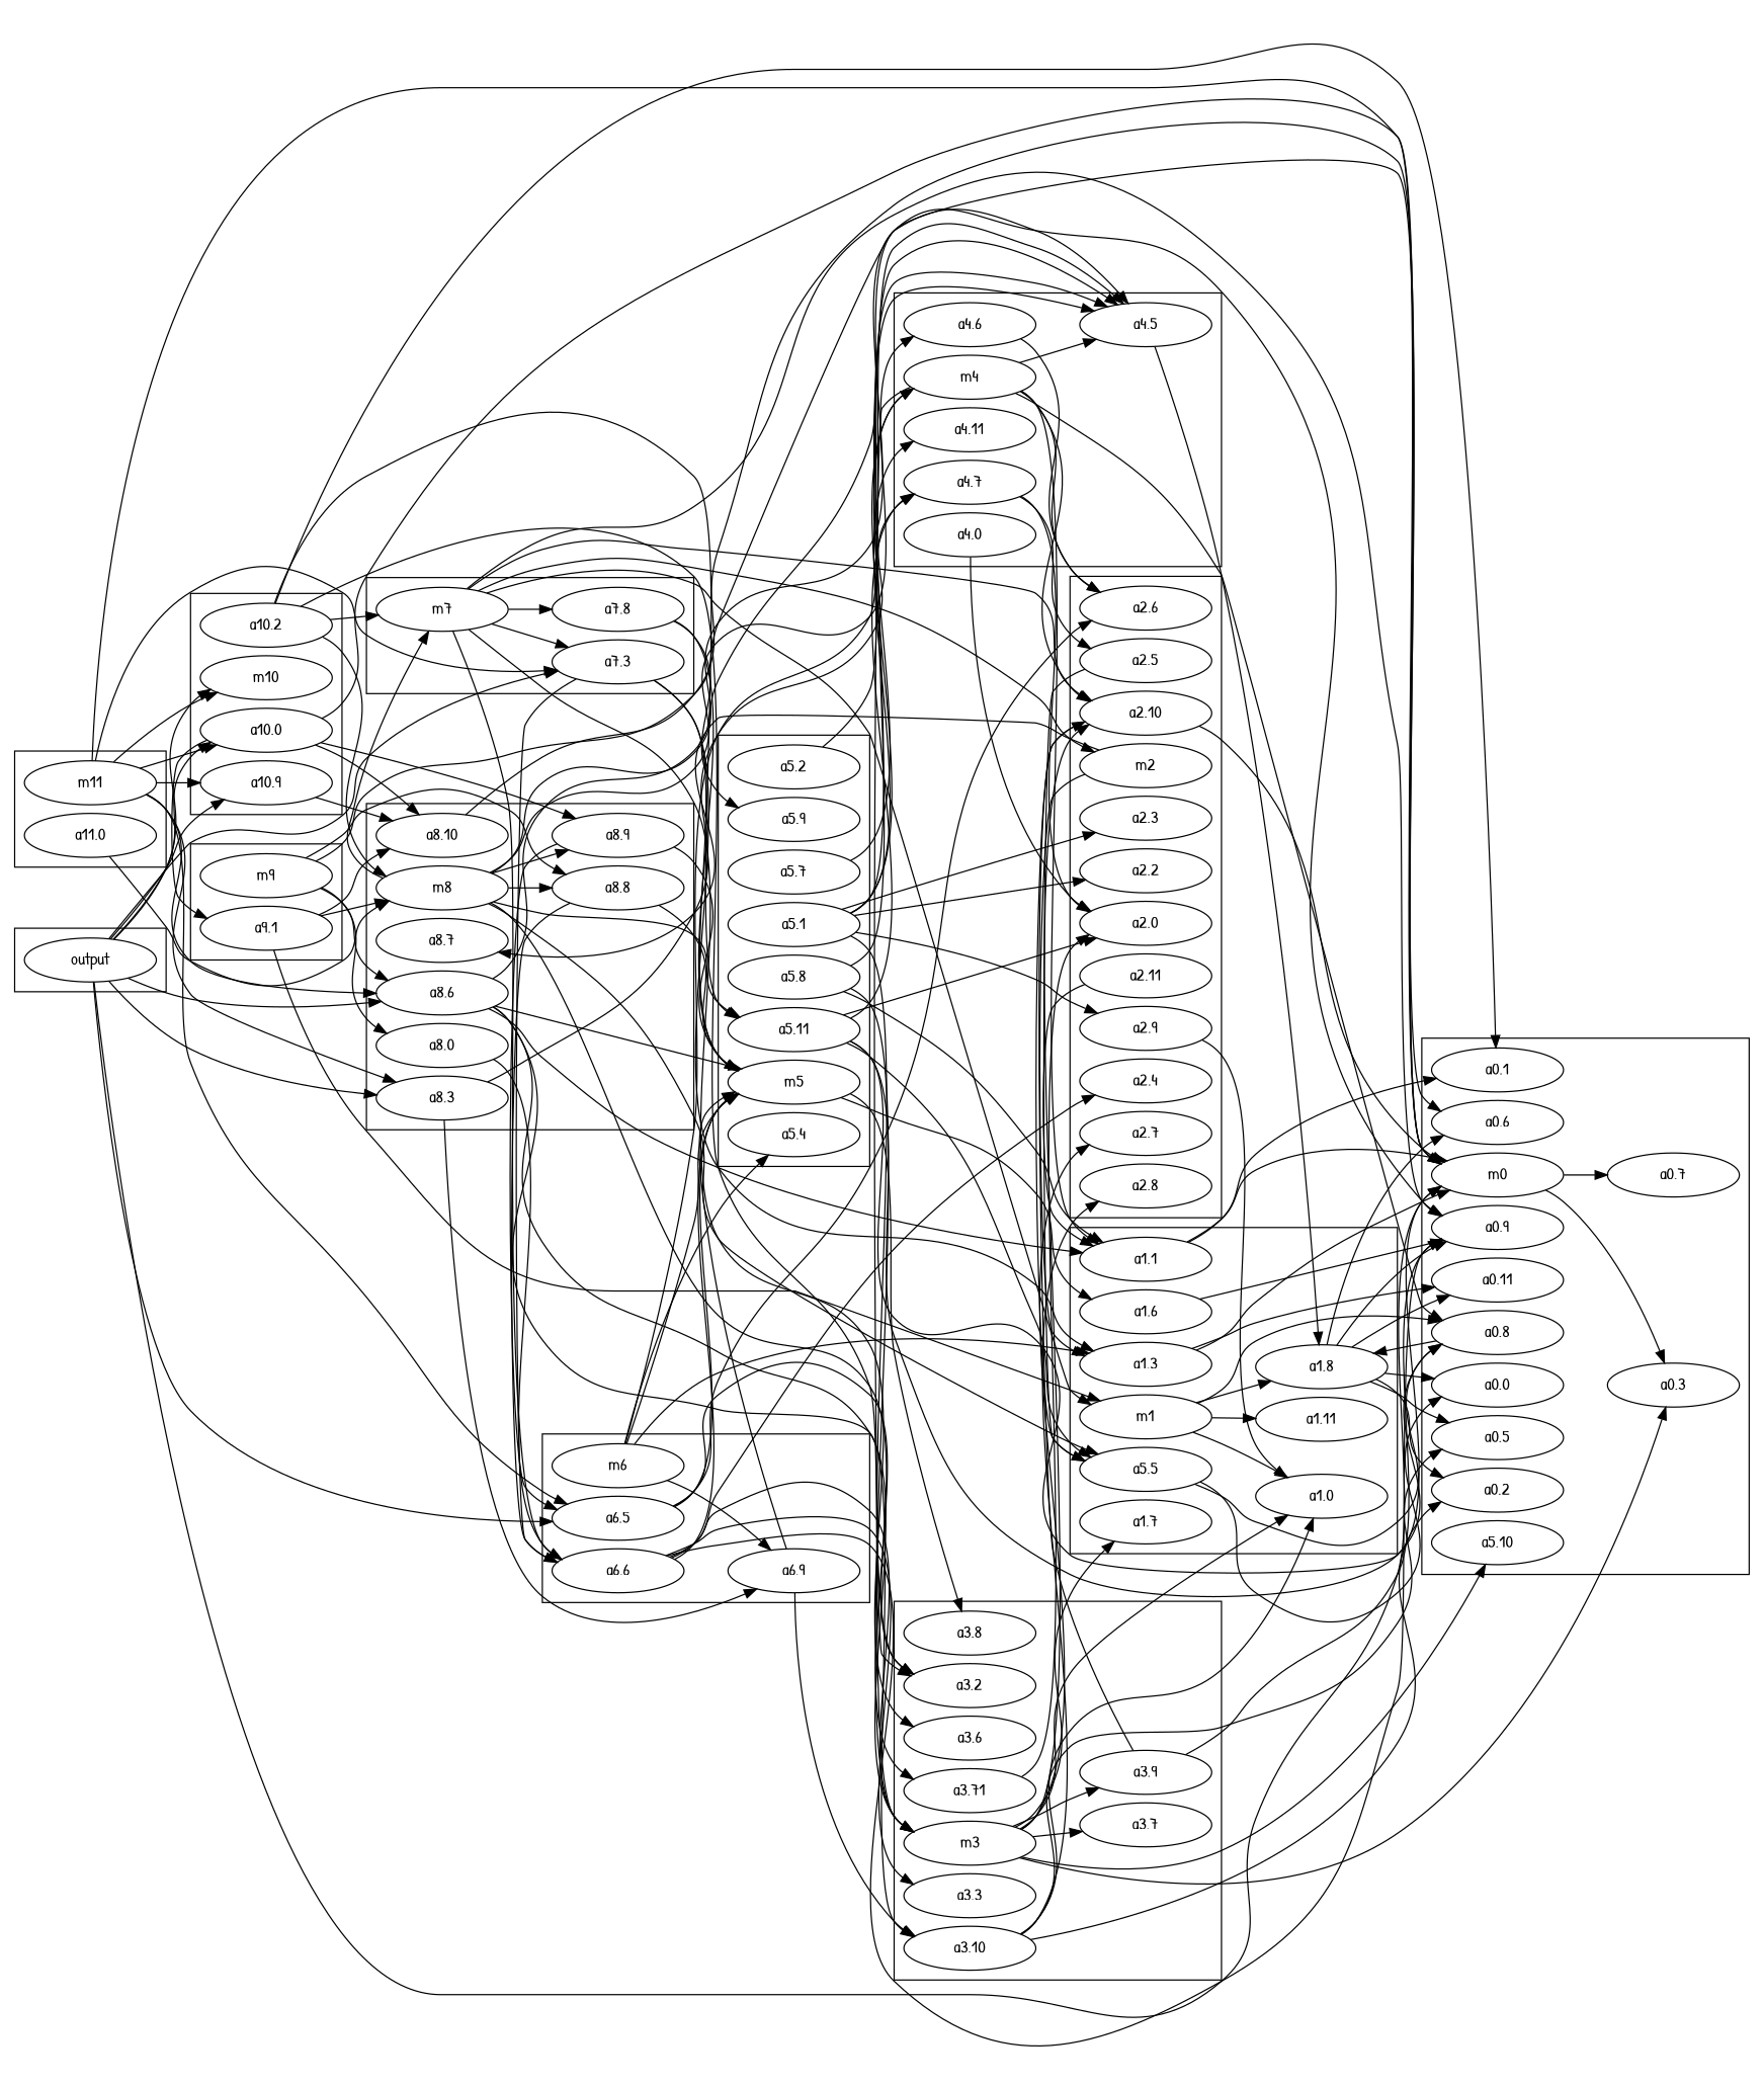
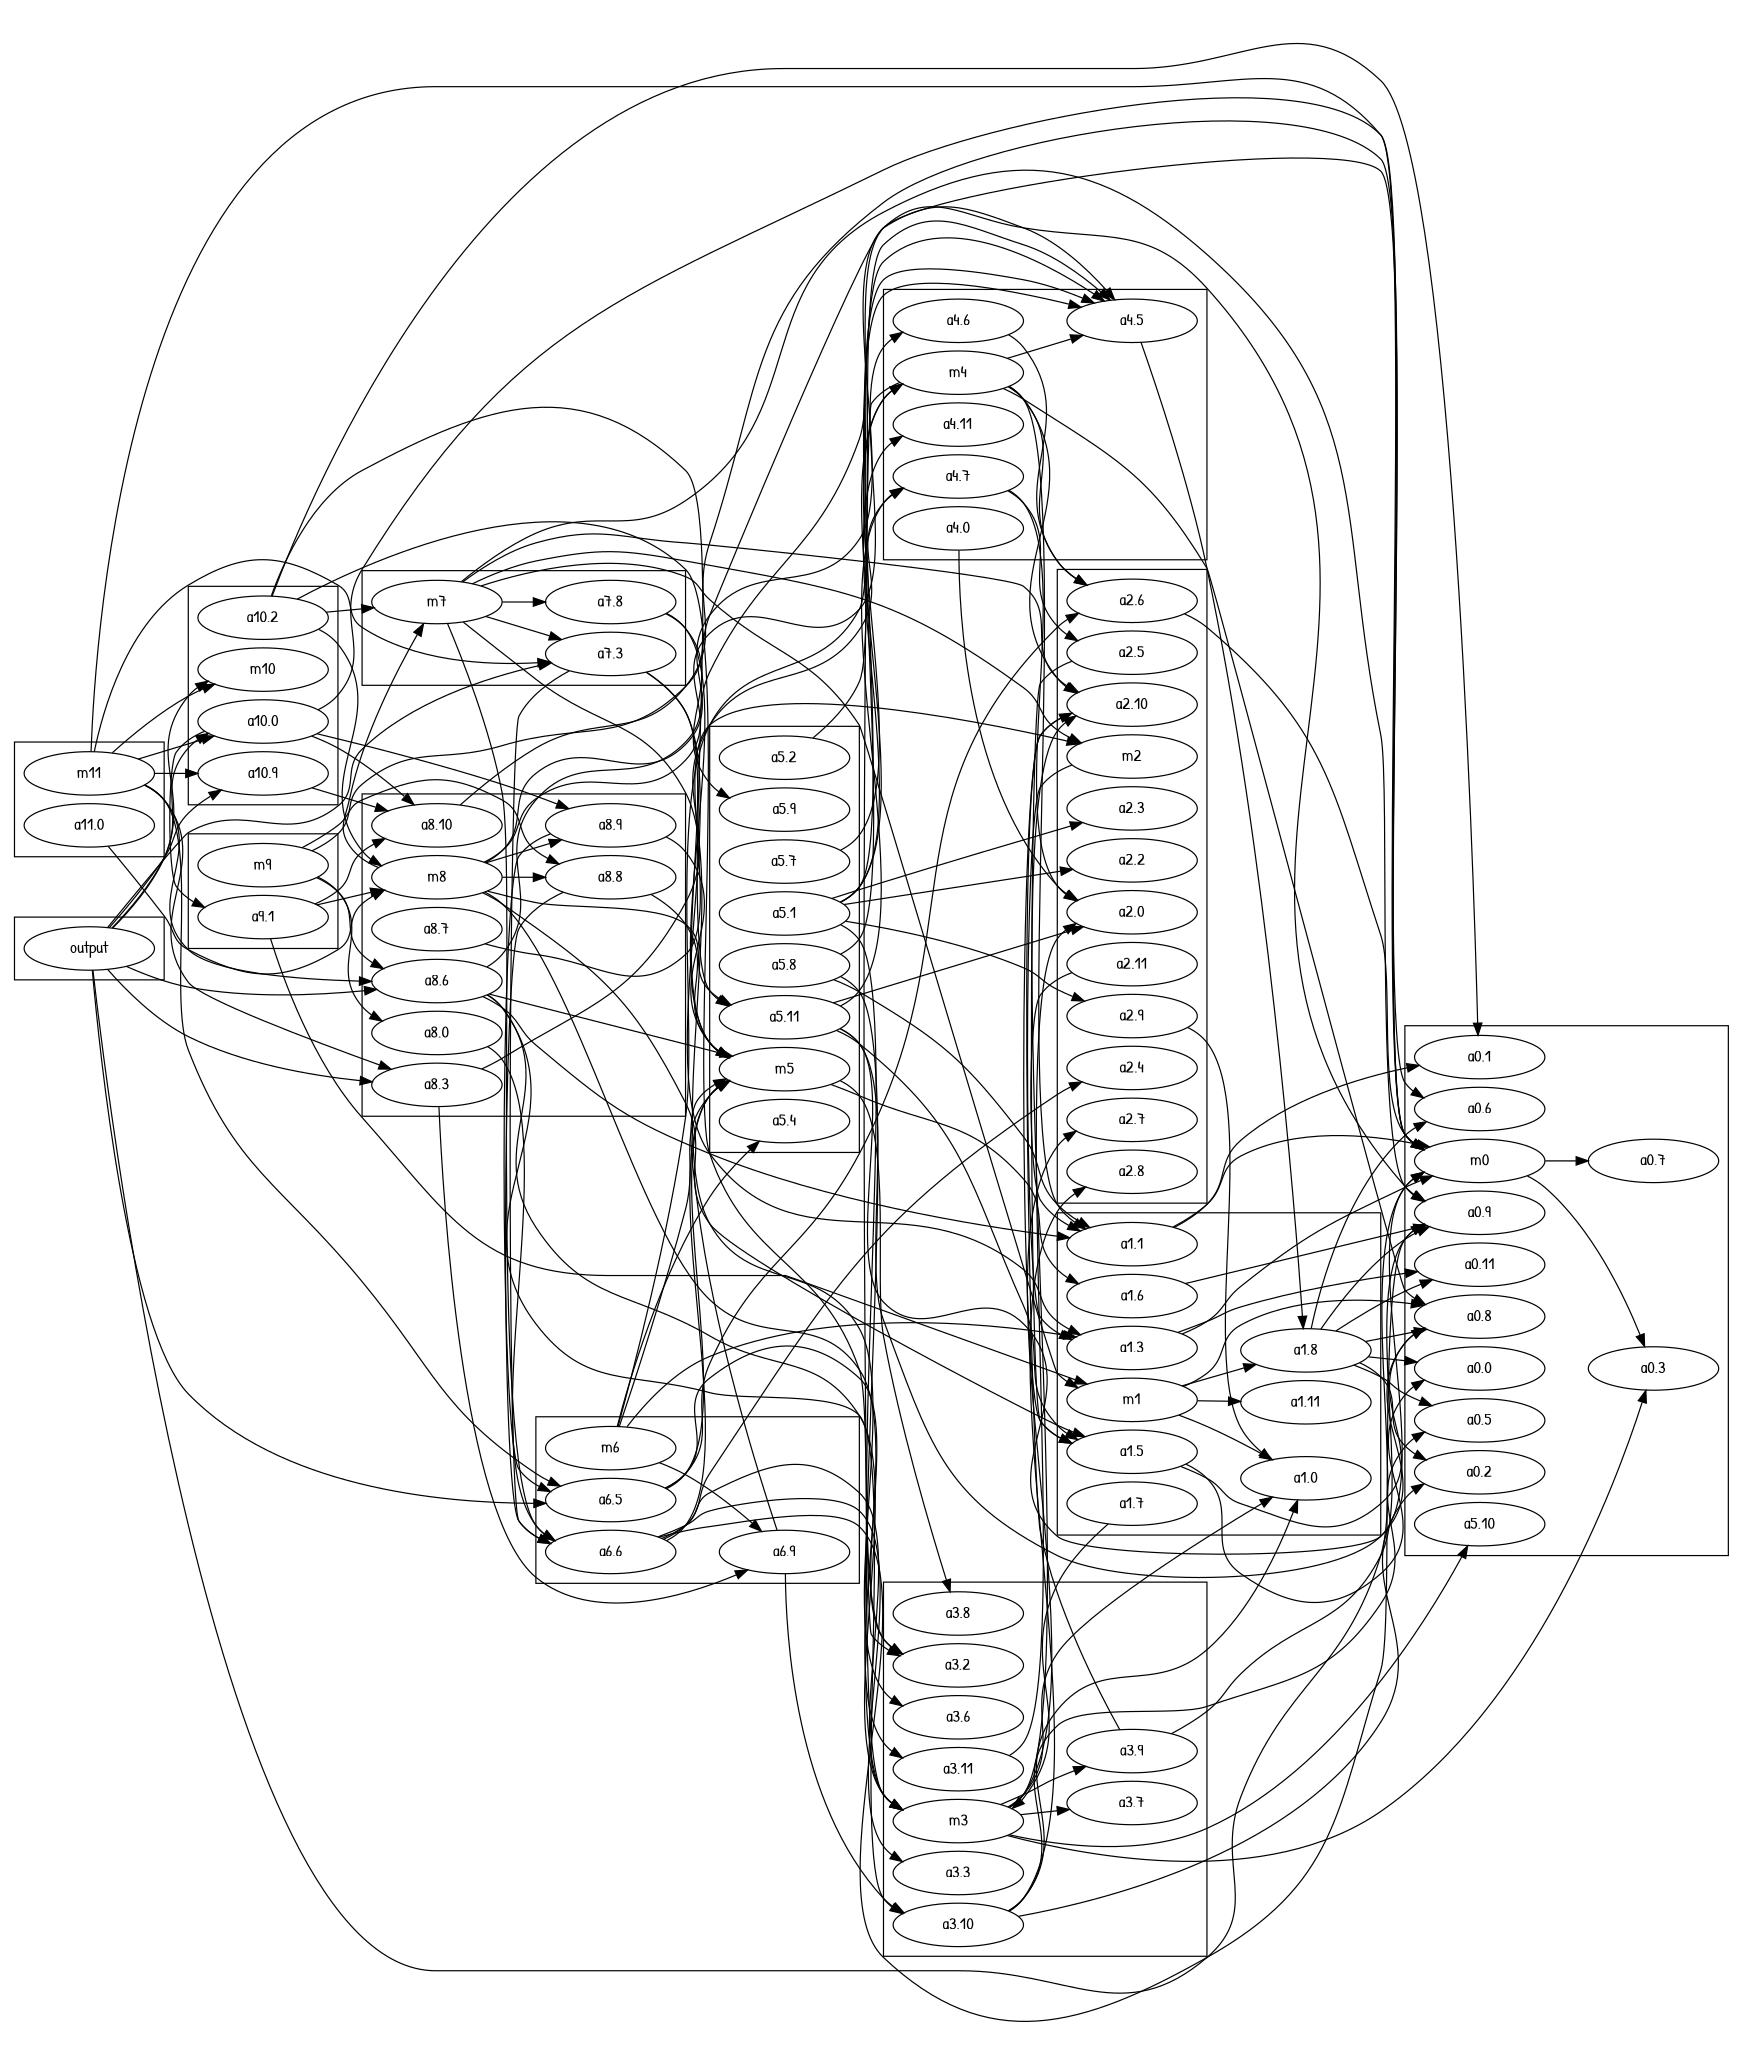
  strict digraph {
    compound=True
    fontname="Patrick Hand"
    nodesep=0.1
    rankdir=LR
    ranksep=0.5
    node [fixedsize=true fontname="Patrick Hand"]
    edge [fontname="Patrick Hand"]
    n1 [height=.5 label=m9 width=1.5]
    n2 [height=.5 label="a9.1" width=1.5]
    n3 [height=.5 label="a0.6" width=1.5]
    n4 [height=.5 label=m0 width=1.5]
    n5 [height=.5 label="a0.2" width=1.5]
    n6 [height=.5 label="a0.7" width=1.5]
    n7 [height=.5 label="a0.3" width=1.5]
    n8 [height=.5 label="a0.5" width=1.5]
    n9 [height=.5 label="a0.8" width=1.5]
    n10 [height=.5 label="a0.1" width=1.5]
    n11 [height=.5 label="a0.11" width=1.5]
    n12 [height=.5 label="a0.0" width=1.5]
    n13 [height=.5 label="a5.10" width=1.5]
    n14 [height=.5 label="a0.9" width=1.5]
    n15 [height=.5 label="a2.2" width=1.5]
    n16 [height=.5 label="a2.8" width=1.5]
    n17 [height=.5 label="a2.10" width=1.5]
    n18 [height=.5 label="a2.9" width=1.5]
    n19 [height=.5 label=m2 width=1.5]
    n20 [height=.5 label="a2.3" width=1.5]
    n21 [height=.5 label="a2.6" width=1.5]
    n22 [height=.5 label="a2.11" width=1.5]
    n23 [height=.5 label="a2.5" width=1.5]
    n24 [height=.5 label="a2.0" width=1.5]
    n25 [height=.5 label="a2.7" width=1.5]
    n26 [height=.5 label="a2.4" width=1.5]
    n27 [height=.5 label=m4 width=1.5]
    n28 [height=.5 label="a4.6" width=1.5]
    n29 [height=.5 label="a4.7" width=1.5]
    n30 [height=.5 label="a4.11" width=1.5]
    n31 [height=.5 label="a4.5" width=1.5]
    n32 [height=.5 label="a4.0" width=1.5]
    n33 [height=.5 label="a11.0" width=1.5]
    n34 [height=.5 label=m11 width=1.5]
    n35 [height=.5 label="a10.2" width=1.5]
    n36 [height=.5 label=m10 width=1.5]
    n37 [height=.5 label="a10.0" width=1.5]
    n38 [height=.5 label="a10.9" width=1.5]
    n39 [height=.5 label="a5.2" width=1.5]
    n40 [height=.5 label="a5.9" width=1.5]
    n41 [height=.5 label="a5.8" width=1.5]
    n42 [height=.5 label="a5.1" width=1.5]
    n43 [height=.5 label="a5.7" width=1.5]
    n44 [height=.5 label="a5.4" width=1.5]
    n45 [height=.5 label=m5 width=1.5]
    n46 [height=.5 label="a5.11" width=1.5]
    n47 [height=.5 label="a3.3" width=1.5]
    n48 [height=.5 label="a3.10" width=1.5]
-   n49 [height=.5 label="a3.71" width=1.5]
+   n49 [height=.5 label="a3.11" width=1.5]
    n50 [height=.5 label="a3.9" width=1.5]
    n51 [height=.5 label="a3.2" width=1.5]
    n52 [height=.5 label=m3 width=1.5]
    n53 [height=.5 label="a3.7" width=1.5]
    n54 [height=.5 label="a3.6" width=1.5]
    n55 [height=.5 label="a3.8" width=1.5]
    n56 [height=.5 label="a7.3" width=1.5]
    n57 [height=.5 label=m7 width=1.5]
    n58 [height=.5 label="a7.8" width=1.5]
    n59 [height=.5 label=m1 width=1.5]
    n60 [height=.5 label="a1.6" width=1.5]
    n61 [height=.5 label="a1.1" width=1.5]
    n62 [height=.5 label="a1.0" width=1.5]
    n63 [height=.5 label="a1.3" width=1.5]
    n64 [height=.5 label="a1.11" width=1.5]
-   n65 [height=.5 label="a5.5" width=1.5]
+   n65 [height=.5 label="a1.5" width=1.5]
    n66 [height=.5 label="a1.7" width=1.5]
    n67 [height=.5 label="a1.8" width=1.5]
    n68 [height=.5 label="a6.5" width=1.5]
    n69 [height=.5 label="a6.9" width=1.5]
    n70 [height=.5 label=m6 width=1.5]
    n71 [height=.5 label="a6.6" width=1.5]
    n72 [height=.5 label=output width=1.5]
    n73 [height=.5 label="a8.3" width=1.5]
    n74 [height=.5 label="a8.10" width=1.5]
    n75 [height=.5 label="a8.7" width=1.5]
    n76 [height=.5 label="a8.6" width=1.5]
    n77 [height=.5 label="a8.0" width=1.5]
    n78 [height=.5 label=m8 width=1.5]
    n79 [height=.5 label="a8.9" width=1.5]
    n80 [height=.5 label="a8.8" width=1.5]
    subgraph cluster_1 {
      rank=same
      n1
      n2
    }
    subgraph cluster_2 {
      rank=same
      n3
      n4
      n5
      n6
      n7
      n8
      n9
      n10
      n11
      n12
      n13
      n14
    }
    subgraph cluster_3 {
      rank=same
      n15
      n16
      n17
      n18
      n19
      n20
      n21
      n22
      n23
      n24
      n25
      n26
    }
    subgraph cluster_4 {
      rank=same
      n27
      n28
      n29
      n30
      n31
      n32
    }
    subgraph cluster_5 {
      rank=same
      n33
      n34
    }
    subgraph cluster_6 {
      rank=same
      n35
      n36
      n37
      n38
    }
    subgraph cluster_7 {
      rank=same
      n39
      n40
      n41
      n42
      n43
      n44
      n45
      n46
    }
    subgraph cluster_8 {
      rank=same
      n47
      n48
      n49
      n50
      n51
      n52
      n53
      n54
      n55
    }
    subgraph cluster_9 {
      rank=same
      n56
      n57
      n58
    }
    subgraph cluster_10 {
      rank=same
      n59
      n60
      n61
      n62
      n63
      n64
      n65
      n66
      n67
    }
    subgraph cluster_11 {
      rank=same
      n68
      n69
      n70
      n71
    }
    subgraph cluster_12 {
      rank=same
      n72
    }
    subgraph cluster_13 {
      rank=same
      n73
      n74
      n75
      n76
      n77
      n78
      n79
      n80
    }
    n1 -> n31
    n1 -> n76
    n1 -> n77
    n1 -> n80
    n2 -> n59
    n2 -> n74
    n2 -> n78
    n4 -> n6
    n4 -> n7
    n17 -> n65
    n18 -> n62
    n19 -> n63
-   n17 -> n4
+   n21 -> n4
    n22 -> n61
    n23 -> n65
    n27 -> n9
    n27 -> n17
    n27 -> n21
    n27 -> n31
    n27 -> n51
    n27 -> n61
    n28 -> n21
    n29 -> n23
    n29 -> n24
    n31 -> n67
    n32 -> n24
    n33 -> n78
    n34 -> n4
    n34 -> n36
    n34 -> n37
    n34 -> n38
    n34 -> n56
    n34 -> n68
    n34 -> n73
    n34 -> n76
    n35 -> n10
    n35 -> n46
    n35 -> n52
    n35 -> n57
    n35 -> n78
    n37 -> n2
    n37 -> n3
    n37 -> n74
    n37 -> n79
    n38 -> n74
    n39 -> n31
    n41 -> n31
    n41 -> n52
    n41 -> n61
    n42 -> n15
    n42 -> n18
    n42 -> n20
    n42 -> n27
    n42 -> n30
    n42 -> n31
    n42 -> n51
    n43 -> n27
    n45 -> n55
    n45 -> n60
    n46 -> n4
    n46 -> n9
    n46 -> n24
    n46 -> n29
    n46 -> n65
    n48 -> n5
    n48 -> n8
    n48 -> n16
    n48 -> n62
    n49 -> n24
    n50 -> n14
    n50 -> n17
    n52 -> n7
    n52 -> n13
    n52 -> n17
    n52 -> n25
    n52 -> n50
    n52 -> n53
    n52 -> n62
-   n52 -> n66
+   n66 -> n52
    n56 -> n45
    n56 -> n63
    n56 -> n71
    n57 -> n14
    n57 -> n17
    n57 -> n19
    n57 -> n54
    n57 -> n56
    n57 -> n58
    n57 -> n59
    n57 -> n71
    n58 -> n40
    n58 -> n45
    n59 -> n9
    n59 -> n62
    n59 -> n64
    n59 -> n67
    n60 -> n14
    n61 -> n4
    n61 -> n10
    n63 -> n4
    n63 -> n11
    n65 -> n9
    n65 -> n12
    n67 -> n3
    n67 -> n5
    n67 -> n8
-   n9 -> n67
+   n67 -> n9
    n67 -> n11
    n67 -> n12
    n67 -> n14
    n68 -> n21
    n68 -> n45
    n68 -> n51
    n69 -> n45
    n69 -> n48
    n70 -> n31
    n70 -> n44
    n70 -> n45
    n70 -> n63
    n70 -> n69
    n71 -> n14
    n71 -> n26
    n71 -> n45
    n71 -> n47
    n71 -> n52
    n72 -> n4
    n72 -> n36
    n72 -> n37
    n72 -> n38
    n72 -> n56
    n72 -> n68
    n72 -> n73
    n72 -> n76
    n73 -> n29
    n73 -> n69
    n74 -> n4
-   n19 -> n75
+   n75 -> n19
    n76 -> n4
    n76 -> n45
    n76 -> n48
    n76 -> n52
    n76 -> n61
    n77 -> n71
    n78 -> n14
    n78 -> n28
    n78 -> n46
    n78 -> n49
    n78 -> n57
    n78 -> n65
    n78 -> n79
    n78 -> n80
    n79 -> n45
    n79 -> n68
    n80 -> n45
    n80 -> n71
  }
